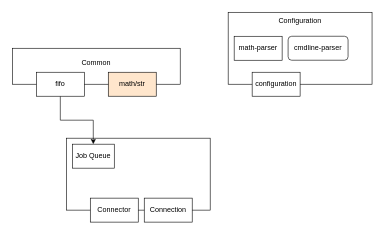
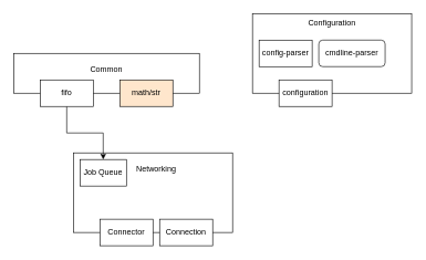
  <mxCell id="0" />
  <mxCell id="1" parent="0" />
  <mxCell id="2" value="" style="rounded=0;whiteSpace=wrap;html=1;" vertex="1" parent="1"><mxGeometry x="110" y="230" width="240" height="120" as="geometry" /></mxCell>
  <mxCell id="3" value="" style="rounded=0;whiteSpace=wrap;html=1;" vertex="1" parent="1"><mxGeometry y="80" width="280" height="60" as="geometry" x="20" /></mxCell>
  <mxCell id="4" style="edgeStyle=orthogonalEdgeStyle;rounded=0;orthogonalLoop=1;jettySize=auto;html=1;entryX=0.5;entryY=0;entryDx=0;entryDy=0;" edge="1" parent="1" source="5" target="14"><mxGeometry relative="1" as="geometry" /></mxCell>
  <mxCell id="5" value="fifo" style="rounded=0;whiteSpace=wrap;html=1;" vertex="1" parent="1"><mxGeometry x="60" y="120" width="80" height="40" as="geometry" /></mxCell>
  <mxCell id="6" value="math/str" style="rounded=0;whiteSpace=wrap;html=1;fillColor=#ffe6cc;" vertex="1" parent="1"><mxGeometry x="180" y="120" width="80" height="40" as="geometry" /></mxCell>
  <mxCell id="7" value="Common" style="text;html=1;align=center;verticalAlign=middle;whiteSpace=wrap;rounded=0;" vertex="1" parent="1"><mxGeometry x="130" y="90" width="60" height="30" as="geometry" /></mxCell>
  <mxCell id="8" value="" style="rounded=0;whiteSpace=wrap;html=1;" vertex="1" parent="1"><mxGeometry x="380" y="20" width="240" height="120" as="geometry" /></mxCell>
  <mxCell id="9" value="configuration" style="rounded=0;whiteSpace=wrap;html=1;" vertex="1" parent="1"><mxGeometry x="420" y="120" width="80" height="40" as="geometry" /></mxCell>
- <mxCell id="10" value="math-parser" style="rounded=0;whiteSpace=wrap;html=1;" vertex="1" parent="1"><mxGeometry x="390" y="60" width="80" height="40" as="geometry" /></mxCell>
+ <mxCell id="10" value="config-parser" style="rounded=0;whiteSpace=wrap;html=1;" vertex="1" parent="1"><mxGeometry x="390" y="60" width="80" height="40" as="geometry" /></mxCell>
  <mxCell id="11" value="cmdline-parser" style="whiteSpace=wrap;html=1;rounded=1;" vertex="1" parent="1"><mxGeometry x="480" y="60" width="100" height="40" as="geometry" /></mxCell>
  <mxCell id="12" value="Configuration" style="text;html=1;align=center;verticalAlign=middle;whiteSpace=wrap;rounded=0;" vertex="1" parent="1"><mxGeometry x="470" y="20" width="60" height="30" as="geometry" /></mxCell>
  <mxCell id="13" value="Connector" style="rounded=0;whiteSpace=wrap;html=1;" vertex="1" parent="1"><mxGeometry x="150" y="330" width="80" height="40" as="geometry" /></mxCell>
  <mxCell id="14" value="Job Queue" style="rounded=0;whiteSpace=wrap;html=1;" vertex="1" parent="1"><mxGeometry x="120" y="240" width="70" height="40" as="geometry" /></mxCell>
+ <mxCell id="15" value="Networking" style="text;html=1;align=center;verticalAlign=middle;whiteSpace=wrap;rounded=0;" vertex="1" parent="1"><mxGeometry x="200" y="240" width="70" height="30" as="geometry" /></mxCell>
  <mxCell id="16" value="Connection" style="rounded=0;whiteSpace=wrap;html=1;" vertex="1" parent="1"><mxGeometry x="240" y="330" width="80" height="40" as="geometry" /></mxCell>
